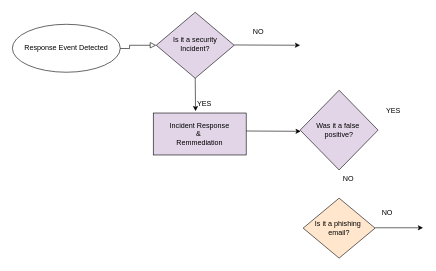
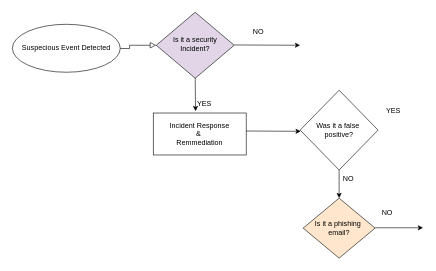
  <mxCell id="0" />
  <mxCell id="1" parent="0" />
  <mxCell id="2" value="" style="rounded=0;html=1;jettySize=auto;orthogonalLoop=1;fontSize=11;endArrow=block;endFill=0;endSize=8;strokeWidth=1;shadow=0;labelBackgroundColor=none;edgeStyle=orthogonalEdgeStyle;" parent="1" target="3" edge="1"><mxGeometry relative="1" as="geometry"><mxPoint x="170" y="80" as="sourcePoint" /></mxGeometry></mxCell>
  <mxCell id="3" value="Is it a security Incident?" style="rhombus;whiteSpace=wrap;html=1;shadow=0;fontFamily=Helvetica;fontSize=12;align=center;strokeWidth=1;spacing=6;spacingTop=-4;fillColor=#e1d5e7;" parent="1" vertex="1"><mxGeometry x="260" y="20" width="130" height="110" as="geometry" /></mxCell>
- <mxCell id="4" value="Response Event Detected" style="ellipse;whiteSpace=wrap;html=1;" parent="1" vertex="1"><mxGeometry y="40" width="180" height="80" as="geometry" x="20" /></mxCell>
+ <mxCell id="4" value="Suspecious Event Detected" style="ellipse;whiteSpace=wrap;html=1;" parent="1" vertex="1"><mxGeometry y="40" width="180" height="80" as="geometry" x="20" /></mxCell>
  <mxCell id="5" value="" style="endArrow=classic;html=1;rounded=0;" edge="1" parent="1"><mxGeometry width="50" height="50" relative="1" as="geometry"><mxPoint x="390" y="74.5" as="sourcePoint" /><mxPoint x="500" y="75" as="targetPoint" /></mxGeometry></mxCell>
  <mxCell id="6" value="" style="endArrow=classic;html=1;rounded=0;exitX=0.5;exitY=1;exitDx=0;exitDy=0;entryX=0.211;entryY=0.898;entryDx=0;entryDy=0;entryPerimeter=0;" edge="1" parent="1" source="3" target="7"><mxGeometry width="50" height="50" relative="1" as="geometry"><mxPoint x="324.5" y="140" as="sourcePoint" /><mxPoint x="325" y="210" as="targetPoint" /></mxGeometry></mxCell>
  <mxCell id="7" value="YES" style="text;html=1;align=center;verticalAlign=middle;resizable=0;points=[];autosize=1;strokeColor=none;fillColor=none;" vertex="1" parent="1"><mxGeometry x="315" y="158" width="50" height="30" as="geometry" /></mxCell>
  <mxCell id="8" value="NO" style="text;html=1;align=center;verticalAlign=middle;resizable=0;points=[];autosize=1;strokeColor=none;fillColor=none;" vertex="1" parent="1"><mxGeometry x="410" y="38" width="40" height="30" as="geometry" /></mxCell>
- <mxCell id="9" value="Incident Response&lt;div&gt;&amp;amp;&amp;nbsp;&lt;/div&gt;&lt;div&gt;Remmediation&lt;/div&gt;" style="rounded=0;whiteSpace=wrap;html=1;fillColor=#e1d5e7;" vertex="1" parent="1"><mxGeometry x="255" y="188" width="155" height="70" as="geometry" /></mxCell>
- <mxCell id="10" value="Was it a false&amp;nbsp;&lt;div&gt;positive?&lt;/div&gt;" style="rhombus;whiteSpace=wrap;html=1;fillColor=#e1d5e7;" vertex="1" parent="1"><mxGeometry x="500" y="150" width="130" height="133" as="geometry" /></mxCell>
+ <mxCell id="9" value="Incident Response&lt;div&gt;&amp;amp;&amp;nbsp;&lt;/div&gt;&lt;div&gt;Remmediation&lt;/div&gt;" style="rounded=0;whiteSpace=wrap;html=1;" vertex="1" parent="1"><mxGeometry x="255" y="188" width="155" height="70" as="geometry" /></mxCell>
+ <mxCell id="10" value="Was it a false&amp;nbsp;&lt;div&gt;positive?&lt;/div&gt;" style="rhombus;whiteSpace=wrap;html=1;" vertex="1" parent="1"><mxGeometry x="500" y="150" width="130" height="133" as="geometry" /></mxCell>
  <mxCell id="11" value="" style="endArrow=classic;html=1;rounded=0;entryX=0;entryY=0.5;entryDx=0;entryDy=0;" edge="1" parent="1"><mxGeometry width="50" height="50" relative="1" as="geometry"><mxPoint x="410" y="218" as="sourcePoint" /><mxPoint x="501" y="218.5" as="targetPoint" /></mxGeometry></mxCell>
  <mxCell id="12" value="YES" style="text;html=1;align=center;verticalAlign=middle;resizable=0;points=[];autosize=1;strokeColor=none;fillColor=none;" vertex="1" parent="1"><mxGeometry x="630" y="170" width="50" height="30" as="geometry" /></mxCell>
+ <mxCell id="13" value="" style="endArrow=classic;html=1;rounded=0;exitX=0.5;exitY=1;exitDx=0;exitDy=0;" edge="1" parent="1" source="10" target="15"><mxGeometry width="50" height="50" relative="1" as="geometry"><mxPoint x="550" y="390" as="sourcePoint" /><mxPoint x="560" y="370" as="targetPoint" /></mxGeometry></mxCell>
  <mxCell id="14" value="NO" style="text;html=1;align=center;verticalAlign=middle;resizable=0;points=[];autosize=1;strokeColor=none;fillColor=none;" vertex="1" parent="1"><mxGeometry x="560" y="283" width="40" height="30" as="geometry" /></mxCell>
  <mxCell id="15" value="Is it a phishing&amp;nbsp;&lt;div&gt;email?&lt;/div&gt;" style="rhombus;whiteSpace=wrap;html=1;fillColor=#ffe6cc;" vertex="1" parent="1"><mxGeometry x="505" y="330" width="120" height="100" as="geometry" /></mxCell>
  <mxCell id="16" value="" style="endArrow=classic;html=1;rounded=0;" edge="1" parent="1"><mxGeometry width="50" height="50" relative="1" as="geometry"><mxPoint x="625" y="379.41" as="sourcePoint" /><mxPoint x="705" y="379.41" as="targetPoint" /></mxGeometry></mxCell>
  <mxCell id="17" value="NO" style="text;html=1;align=center;verticalAlign=middle;resizable=0;points=[];autosize=1;strokeColor=none;fillColor=none;" vertex="1" parent="1"><mxGeometry x="625" y="340" width="40" height="30" as="geometry" /></mxCell>
